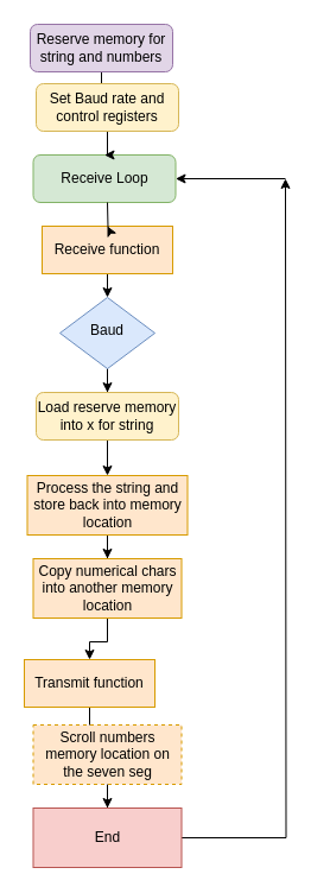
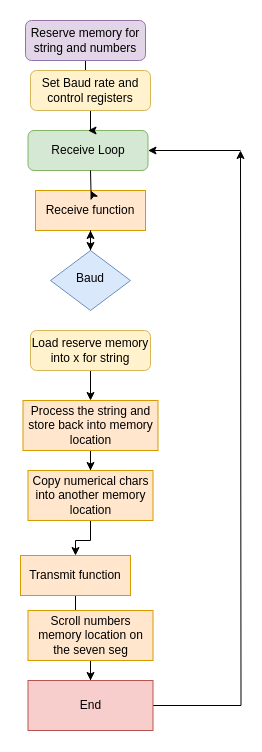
  <mxCell id="0" />
  <mxCell id="1" parent="0" />
  <mxCell id="2" value="Receive Loop" style="rounded=1;whiteSpace=wrap;html=1;fontSize=12;glass=0;strokeWidth=1;shadow=0;fillColor=#d5e8d4;strokeColor=#82b366;" parent="1" vertex="1"><mxGeometry x="27.5" y="130" width="120" height="40" as="geometry" /></mxCell>
  <mxCell id="3" style="edgeStyle=orthogonalEdgeStyle;rounded=0;orthogonalLoop=1;jettySize=auto;html=1;entryX=0.5;entryY=0;entryDx=0;entryDy=0;" edge="1" parent="1" source="4" target="24"><mxGeometry relative="1" as="geometry" /></mxCell>
  <mxCell id="4" value="Reserve memory for string and numbers" style="rounded=1;whiteSpace=wrap;html=1;fontSize=12;glass=0;strokeWidth=1;shadow=0;fillColor=#e1d5e7;strokeColor=#9673a6;" parent="1" vertex="1"><mxGeometry x="25" y="20" width="120" height="40" as="geometry" /></mxCell>
  <mxCell id="5" style="edgeStyle=orthogonalEdgeStyle;rounded=0;orthogonalLoop=1;jettySize=auto;html=1;" parent="1" source="6" edge="1"><mxGeometry relative="1" as="geometry"><mxPoint x="90" y="250" as="targetPoint" /></mxGeometry></mxCell>
  <mxCell id="6" value="Receive function" style="rounded=0;whiteSpace=wrap;html=1;fillColor=#ffe6cc;strokeColor=#d79b00;" parent="1" vertex="1"><mxGeometry x="35" y="190" width="110" height="40" as="geometry" /></mxCell>
  <mxCell id="7" style="edgeStyle=orthogonalEdgeStyle;rounded=0;orthogonalLoop=1;jettySize=auto;html=1;" parent="1" target="6" edge="1"><mxGeometry relative="1" as="geometry"><mxPoint x="90" y="170" as="sourcePoint" /></mxGeometry></mxCell>
- <mxCell id="8" style="edgeStyle=orthogonalEdgeStyle;rounded=0;orthogonalLoop=1;jettySize=auto;html=1;" edge="1" parent="1" source="9" target="14"><mxGeometry relative="1" as="geometry" /></mxCell>
+ <mxCell id="8" style="edgeStyle=orthogonalEdgeStyle;rounded=0;orthogonalLoop=1;jettySize=auto;html=1;" edge="1" parent="1" source="9" target="6"><mxGeometry relative="1" as="geometry" /></mxCell>
  <mxCell id="9" value="Baud" style="rhombus;whiteSpace=wrap;html=1;shadow=0;fontFamily=Helvetica;fontSize=12;align=center;strokeWidth=1;spacing=6;spacingTop=-4;fillColor=#dae8fc;strokeColor=#6c8ebf;" parent="1" vertex="1"><mxGeometry x="50" y="250" width="80" height="60" as="geometry" /></mxCell>
  <mxCell id="10" style="edgeStyle=orthogonalEdgeStyle;rounded=0;orthogonalLoop=1;jettySize=auto;html=1;" edge="1" parent="1" source="11" target="20"><mxGeometry relative="1" as="geometry" /></mxCell>
  <mxCell id="11" value="Transmit function" style="rounded=0;whiteSpace=wrap;html=1;fillColor=#ffe6cc;strokeColor=#d79b00;" parent="1" vertex="1"><mxGeometry x="20" y="555" width="110" height="40" as="geometry" /></mxCell>
  <mxCell id="12" value="" style="endArrow=classic;html=1;entryX=1;entryY=0.5;entryDx=0;entryDy=0;" parent="1" target="2" edge="1"><mxGeometry width="50" height="50" relative="1" as="geometry"><mxPoint x="240" y="150" as="sourcePoint" /><mxPoint x="40" y="230" as="targetPoint" /></mxGeometry></mxCell>
  <mxCell id="13" style="edgeStyle=orthogonalEdgeStyle;rounded=0;orthogonalLoop=1;jettySize=auto;html=1;" edge="1" parent="1" source="14" target="16"><mxGeometry relative="1" as="geometry" /></mxCell>
  <mxCell id="14" value="Load reserve memory into x for string" style="rounded=1;whiteSpace=wrap;html=1;fontSize=12;glass=0;strokeWidth=1;shadow=0;fillColor=#fff2cc;strokeColor=#d6b656;" vertex="1" parent="1"><mxGeometry x="30" y="330" width="120" height="40" as="geometry" /></mxCell>
  <mxCell id="15" style="edgeStyle=orthogonalEdgeStyle;rounded=0;orthogonalLoop=1;jettySize=auto;html=1;" edge="1" parent="1" source="16" target="18"><mxGeometry relative="1" as="geometry" /></mxCell>
  <mxCell id="16" value="Process the string and store back into memory location" style="rounded=0;whiteSpace=wrap;html=1;fillColor=#ffe6cc;strokeColor=#d79b00;" vertex="1" parent="1"><mxGeometry x="22.5" y="400" width="135" height="50" as="geometry" /></mxCell>
  <mxCell id="17" style="edgeStyle=orthogonalEdgeStyle;rounded=0;orthogonalLoop=1;jettySize=auto;html=1;" edge="1" parent="1" source="18" target="11"><mxGeometry relative="1" as="geometry" /></mxCell>
  <mxCell id="18" value="Copy numerical chars into another memory location" style="rounded=0;whiteSpace=wrap;html=1;fillColor=#ffe6cc;strokeColor=#d79b00;" vertex="1" parent="1"><mxGeometry x="27.5" y="470" width="125" height="50" as="geometry" /></mxCell>
  <mxCell id="19" style="edgeStyle=orthogonalEdgeStyle;rounded=0;orthogonalLoop=1;jettySize=auto;html=1;" edge="1" parent="1" source="20" target="22"><mxGeometry relative="1" as="geometry" /></mxCell>
- <mxCell id="20" value="Scroll numbers memory location on the seven seg" style="rounded=0;whiteSpace=wrap;html=1;fillColor=#ffe6cc;strokeColor=#d79b00;dashed=1;" vertex="1" parent="1"><mxGeometry x="27.5" y="610" width="125" height="50" as="geometry" /></mxCell>
+ <mxCell id="20" value="Scroll numbers memory location on the seven seg" style="rounded=0;whiteSpace=wrap;html=1;fillColor=#ffe6cc;strokeColor=#d79b00;" vertex="1" parent="1"><mxGeometry x="27.5" y="610" width="125" height="50" as="geometry" /></mxCell>
  <mxCell id="21" style="edgeStyle=orthogonalEdgeStyle;rounded=0;orthogonalLoop=1;jettySize=auto;html=1;" edge="1" parent="1" source="22"><mxGeometry relative="1" as="geometry"><mxPoint x="240" y="150" as="targetPoint" /></mxGeometry></mxCell>
  <mxCell id="22" value="End" style="rounded=0;whiteSpace=wrap;html=1;fillColor=#f8cecc;strokeColor=#b85450;" vertex="1" parent="1"><mxGeometry x="27.5" y="680" width="125" height="50" as="geometry" /></mxCell>
  <mxCell id="23" style="edgeStyle=orthogonalEdgeStyle;rounded=0;orthogonalLoop=1;jettySize=auto;html=1;entryX=0.5;entryY=0;entryDx=0;entryDy=0;" edge="1" parent="1" source="24" target="2"><mxGeometry relative="1" as="geometry" /></mxCell>
  <mxCell id="24" value="Set Baud rate and control registers" style="rounded=1;whiteSpace=wrap;html=1;fontSize=12;glass=0;strokeWidth=1;shadow=0;fillColor=#fff2cc;strokeColor=#d6b656;" vertex="1" parent="1"><mxGeometry x="30" y="70" width="120" height="40" as="geometry" /></mxCell>
